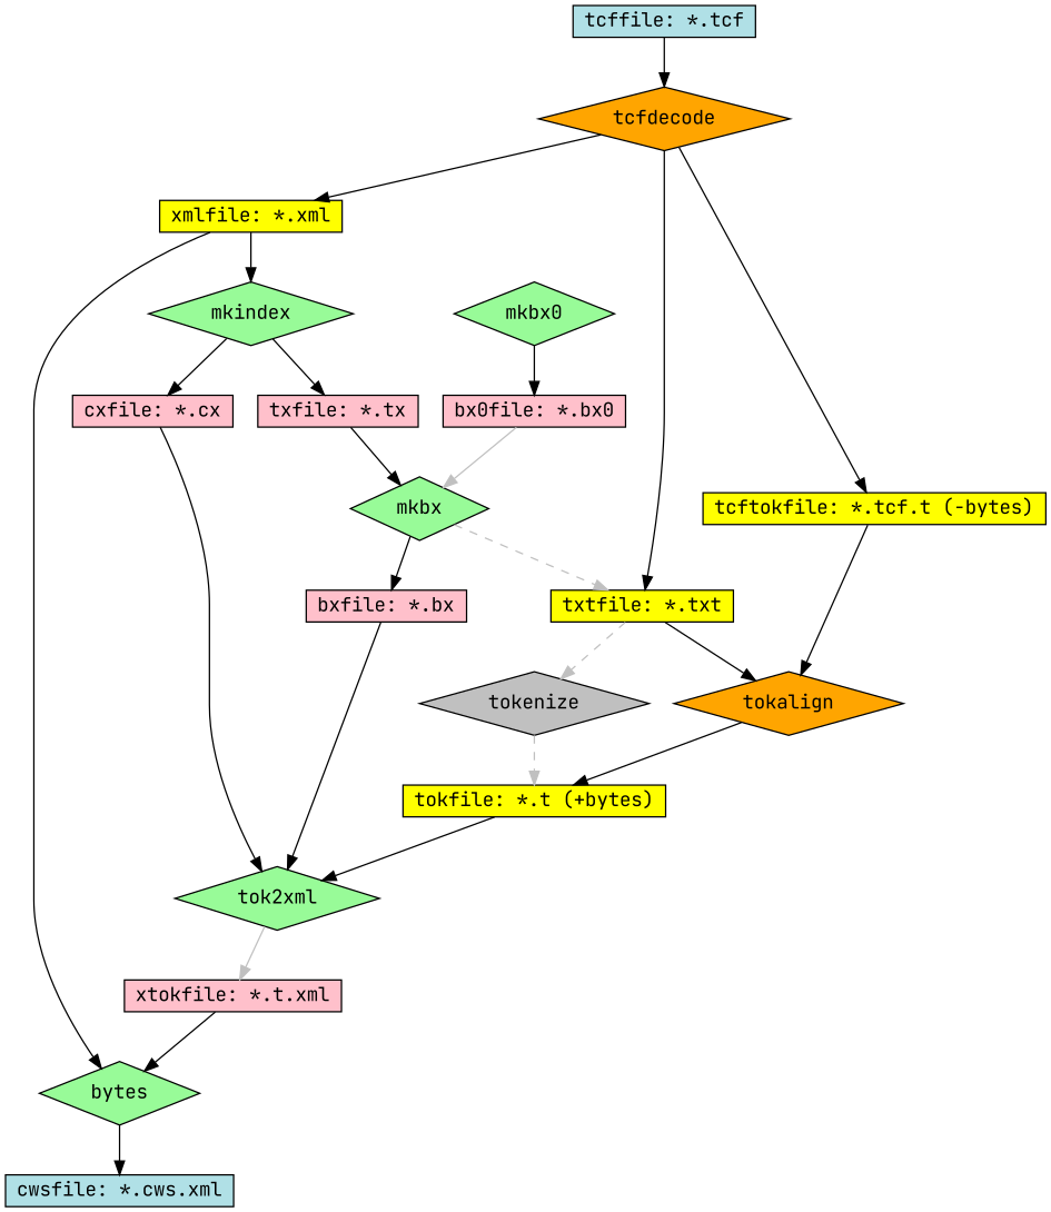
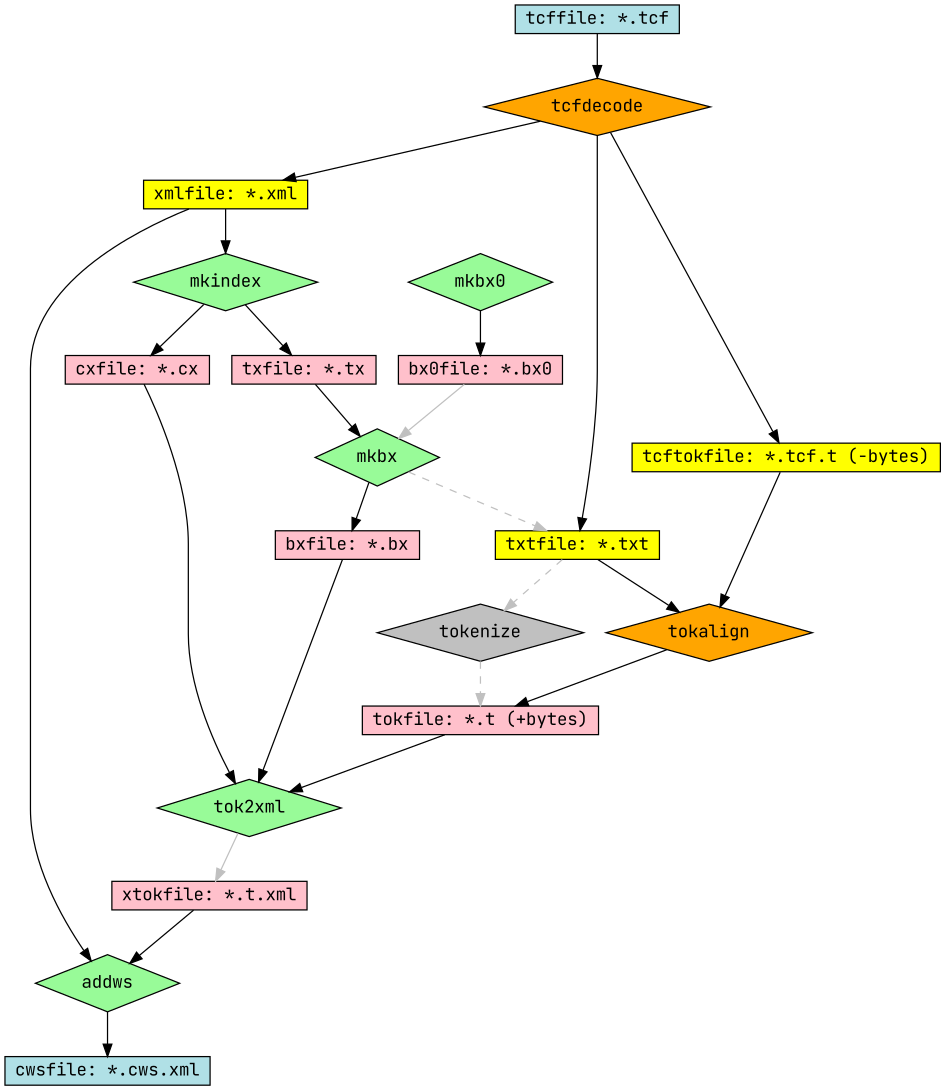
  digraph {
    fontname="JetBrains Mono"
    node [fillcolor=pink fontname="JetBrains Mono" shape=rectangle style=filled]
    edge [decorate=0 fontname="JetBrains Mono"]
    n1 [height=0.25 label="txfile: *.tx"]
    n2 [height=0.25 label="cxfile: *.cx"]
    n3 [fillcolor=yellow height=0.25 label="txtfile: *.txt"]
    n4 [height=0.25 label="bxfile: *.bx"]
    n5 [fillcolor=PaleGreen height=0.25 label=mkbx shape=diamond]
    n6 [fillcolor=PaleGreen height=0.25 label=tok2xml shape=diamond]
    n7 [fillcolor=orange height=0.25 label=tokalign shape=diamond]
    n8 [fillcolor=grey height=0.25 justify=left label=tokenize shape=diamond]
    n9 [fillcolor=PowderBlue height=0.25 label="tcffile: *.tcf"]
    n10 [fillcolor=orange height=0.25 label=tcfdecode shape=diamond]
    n11 [fillcolor=yellow height=0.25 label="tcftokfile: *.tcf.t (-bytes)"]
    n12 [fillcolor=yellow height=0.25 label="xmlfile: *.xml"]
    n13 [fillcolor=PaleGreen height=0.25 label=mkindex shape=diamond]
-   n14 [fillcolor=PaleGreen height=0.25 label=bytes shape=diamond]
-   n15 [fillcolor=yellow height=0.25 label="tokfile: *.t (+bytes)"]
+   n14 [fillcolor=PaleGreen height=0.25 label=addws shape=diamond]
+   n15 [height=0.25 label="tokfile: *.t (+bytes)"]
    n16 [fillcolor=PowderBlue height=0.25 label="cwsfile: *.cws.xml"]
    n17 [height=0.25 label="xtokfile: *.t.xml"]
    n18 [fillcolor=PaleGreen height=0.25 label=mkbx0 shape=diamond]
    n19 [height=0.25 label="bx0file: *.bx0"]
    subgraph sub_1 {
      rank=same
      n1
      n2
    }
    subgraph sub_2 {
      rank=same
      n3
      n4
    }
    n1 -> n5
    n2 -> n6
    n3 -> n7
    n3 -> n8 [color=grey style=dashed]
    n4 -> n6
    n5 -> n3 [color=grey style=dashed]
    n5 -> n4
    n6 -> n17 [color=grey]
    n7 -> n15
    n8 -> n15 [color=grey style=dashed]
    n9 -> n10
    n10 -> n3
    n10 -> n11
    n10 -> n12
    n11 -> n7
    n12 -> n13
    n12 -> n14
    n13 -> n1
    n13 -> n2
    n14 -> n16
    n15 -> n6
    n17 -> n14
    n18 -> n19
    n19 -> n5 [color=grey]
  }
